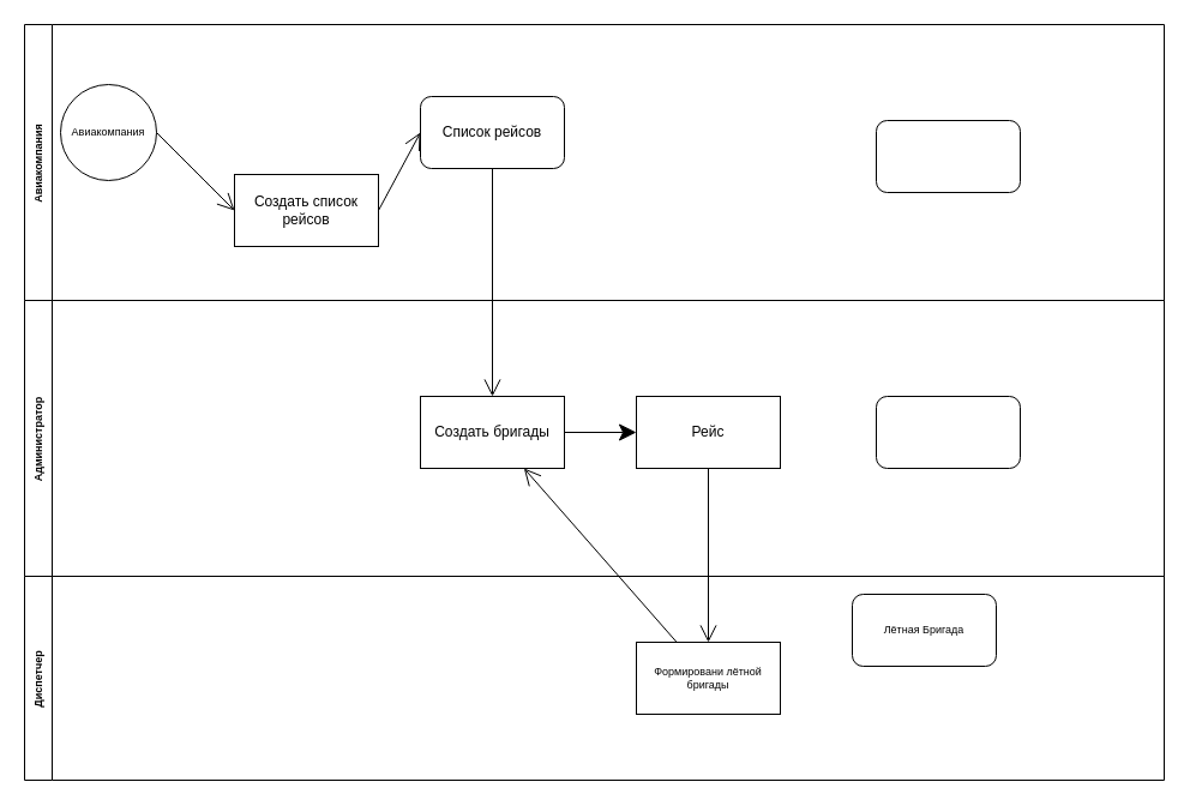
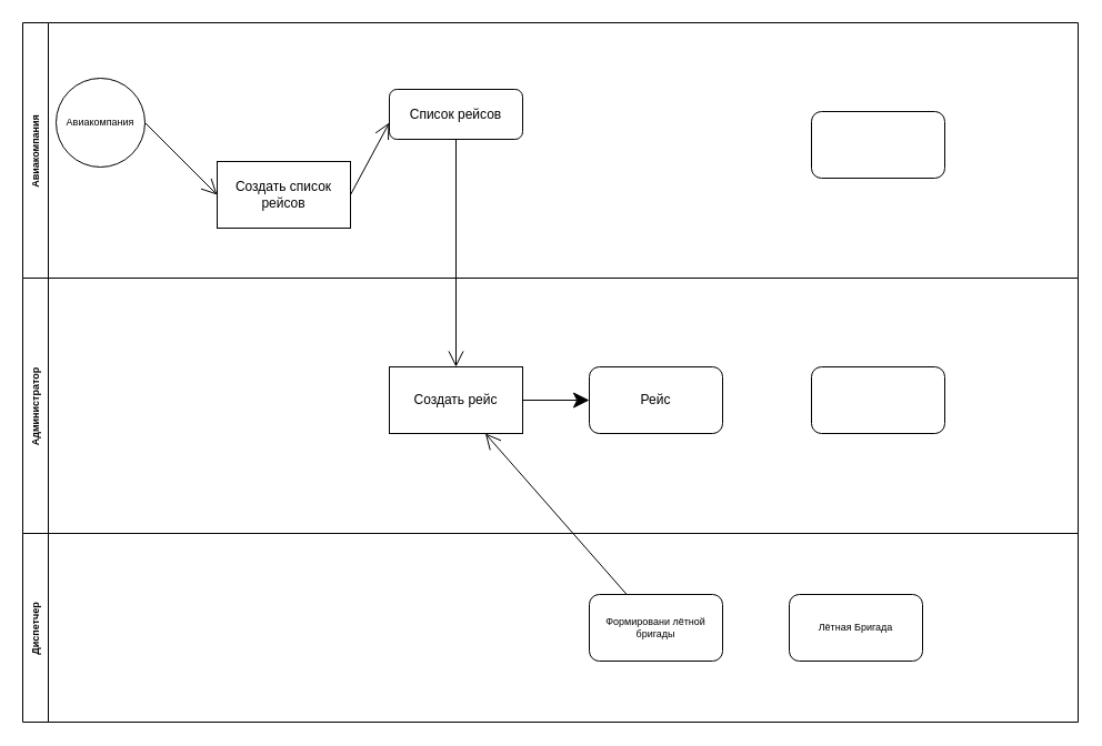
  <mxCell id="0" />
  <mxCell id="1" parent="0" />
  <mxCell id="2" value="Авиакомпания" style="ellipse;whiteSpace=wrap;html=1;aspect=fixed;strokeWidth=1;fontSize=9;" parent="1" vertex="1"><mxGeometry y="70" width="80" height="80" as="geometry" x="50" /></mxCell>
  <mxCell id="3" value="Создать список рейсов" style="rounded=0;whiteSpace=wrap;html=1;" parent="1" vertex="1"><mxGeometry x="195" y="145" width="120" height="60" as="geometry" /></mxCell>
  <mxCell id="4" value="" style="endArrow=open;endFill=1;endSize=12;html=1;rounded=0;exitX=1;exitY=0.5;exitDx=0;exitDy=0;entryX=0;entryY=0.5;entryDx=0;entryDy=0;" parent="1" source="2" target="3" edge="1"><mxGeometry width="160" relative="1" as="geometry"><mxPoint x="170" y="170" as="sourcePoint" /><mxPoint x="330" y="170" as="targetPoint" /></mxGeometry></mxCell>
  <mxCell id="5" value="" style="endArrow=open;endFill=1;endSize=12;html=1;rounded=0;exitX=1;exitY=0.5;exitDx=0;exitDy=0;" parent="1" source="3" target="7" edge="1"><mxGeometry width="160" relative="1" as="geometry"><mxPoint x="290" y="190" as="sourcePoint" /><mxPoint x="330" y="190" as="targetPoint" /><Array as="points"><mxPoint x="350" y="110" /></Array></mxGeometry></mxCell>
  <mxCell id="6" value="Авиакомпания" style="swimlane;horizontal=0;strokeWidth=1;fontSize=9;" parent="1" vertex="1"><mxGeometry x="20" y="20" width="950" height="230" as="geometry" /></mxCell>
- <mxCell id="7" value="Список рейсов" style="rounded=1;whiteSpace=wrap;html=1;" parent="6" vertex="1"><mxGeometry x="330" y="60" width="120" height="60" as="geometry" /></mxCell>
+ <mxCell id="7" value="Список рейсов" style="rounded=1;whiteSpace=wrap;html=1;" parent="6" vertex="1"><mxGeometry x="330" y="60" width="120" height="45" as="geometry" /></mxCell>
  <mxCell id="8" value="" style="rounded=1;whiteSpace=wrap;html=1;" vertex="1" parent="6"><mxGeometry x="710" y="80" width="120" height="60" as="geometry" /></mxCell>
  <mxCell id="9" value="Администратор" style="swimlane;horizontal=0;strokeWidth=1;fontSize=9;" parent="1" vertex="1"><mxGeometry x="20" y="250" width="950" height="230" as="geometry" /></mxCell>
- <mxCell id="10" value="Создать бригады" style="rounded=0;whiteSpace=wrap;html=1;" parent="9" vertex="1"><mxGeometry x="330" y="80" width="120" height="60" as="geometry" /></mxCell>
- <mxCell id="11" value="Рейс" style="whiteSpace=wrap;html=1;rounded=0;" parent="9" vertex="1"><mxGeometry x="510" y="80" width="120" height="60" as="geometry" /></mxCell>
+ <mxCell id="10" value="Создать рейс" style="rounded=0;whiteSpace=wrap;html=1;" parent="9" vertex="1"><mxGeometry x="330" y="80" width="120" height="60" as="geometry" /></mxCell>
+ <mxCell id="11" value="Рейс" style="rounded=1;whiteSpace=wrap;html=1;" parent="9" vertex="1"><mxGeometry x="510" y="80" width="120" height="60" as="geometry" /></mxCell>
  <mxCell id="12" value="" style="endArrow=classic;endFill=1;endSize=12;html=1;rounded=0;fontSize=9;exitX=1;exitY=0.5;exitDx=0;exitDy=0;entryX=0;entryY=0.5;entryDx=0;entryDy=0;" parent="9" source="10" target="11" edge="1"><mxGeometry width="160" relative="1" as="geometry"><mxPoint x="610" y="110" as="sourcePoint" /><mxPoint x="770" y="110" as="targetPoint" /><Array as="points" /></mxGeometry></mxCell>
  <mxCell id="13" value="" style="rounded=1;whiteSpace=wrap;html=1;" vertex="1" parent="9"><mxGeometry x="710" y="80" width="120" height="60" as="geometry" /></mxCell>
  <mxCell id="14" value="Диспетчер" style="swimlane;horizontal=0;strokeWidth=1;fontSize=9;" parent="1" vertex="1"><mxGeometry x="20" y="480" width="950" height="170" as="geometry" /></mxCell>
- <mxCell id="15" value="Формировани лётной бригады" style="rounded=0;whiteSpace=wrap;html=1;strokeWidth=1;fontSize=9;" parent="14" vertex="1"><mxGeometry x="510" y="55" width="120" height="60" as="geometry" /></mxCell>
- <mxCell id="16" value="Лётная Бригада" style="rounded=1;whiteSpace=wrap;html=1;strokeWidth=1;fontSize=9;" parent="14" vertex="1"><mxGeometry x="690" y="15" width="120" height="60" as="geometry" /></mxCell>
+ <mxCell id="15" value="Формировани лётной бригады" style="whiteSpace=wrap;html=1;strokeWidth=1;fontSize=9;rounded=1;" parent="14" vertex="1"><mxGeometry x="510" y="55" width="120" height="60" as="geometry" /></mxCell>
+ <mxCell id="16" value="Лётная Бригада" style="rounded=1;whiteSpace=wrap;html=1;strokeWidth=1;fontSize=9;" parent="14" vertex="1"><mxGeometry x="690" y="55" width="120" height="60" as="geometry" /></mxCell>
  <mxCell id="17" value="" style="endArrow=open;endFill=1;endSize=12;html=1;rounded=0;fontSize=9;" parent="14" source="15" target="10" edge="1"><mxGeometry width="160" relative="1" as="geometry"><mxPoint x="700" y="130" as="sourcePoint" /><mxPoint x="860" y="130" as="targetPoint" /></mxGeometry></mxCell>
- <mxCell id="18" value="" style="endArrow=open;endFill=1;endSize=12;html=1;rounded=0;fontSize=9;exitX=0.5;exitY=1;exitDx=0;exitDy=0;entryX=0.5;entryY=0;entryDx=0;entryDy=0;" parent="1" source="11" target="15" edge="1"><mxGeometry width="160" relative="1" as="geometry"><mxPoint x="710" y="570" as="sourcePoint" /><mxPoint x="870" y="570" as="targetPoint" /></mxGeometry></mxCell>
  <mxCell id="19" value="" style="endArrow=open;endFill=1;endSize=12;html=1;rounded=0;fontSize=9;exitX=0.5;exitY=1;exitDx=0;exitDy=0;entryX=0.5;entryY=0;entryDx=0;entryDy=0;" parent="1" source="7" target="10" edge="1"><mxGeometry width="160" relative="1" as="geometry"><mxPoint x="300" y="370" as="sourcePoint" /><mxPoint x="410" y="370" as="targetPoint" /><Array as="points" /></mxGeometry></mxCell>
